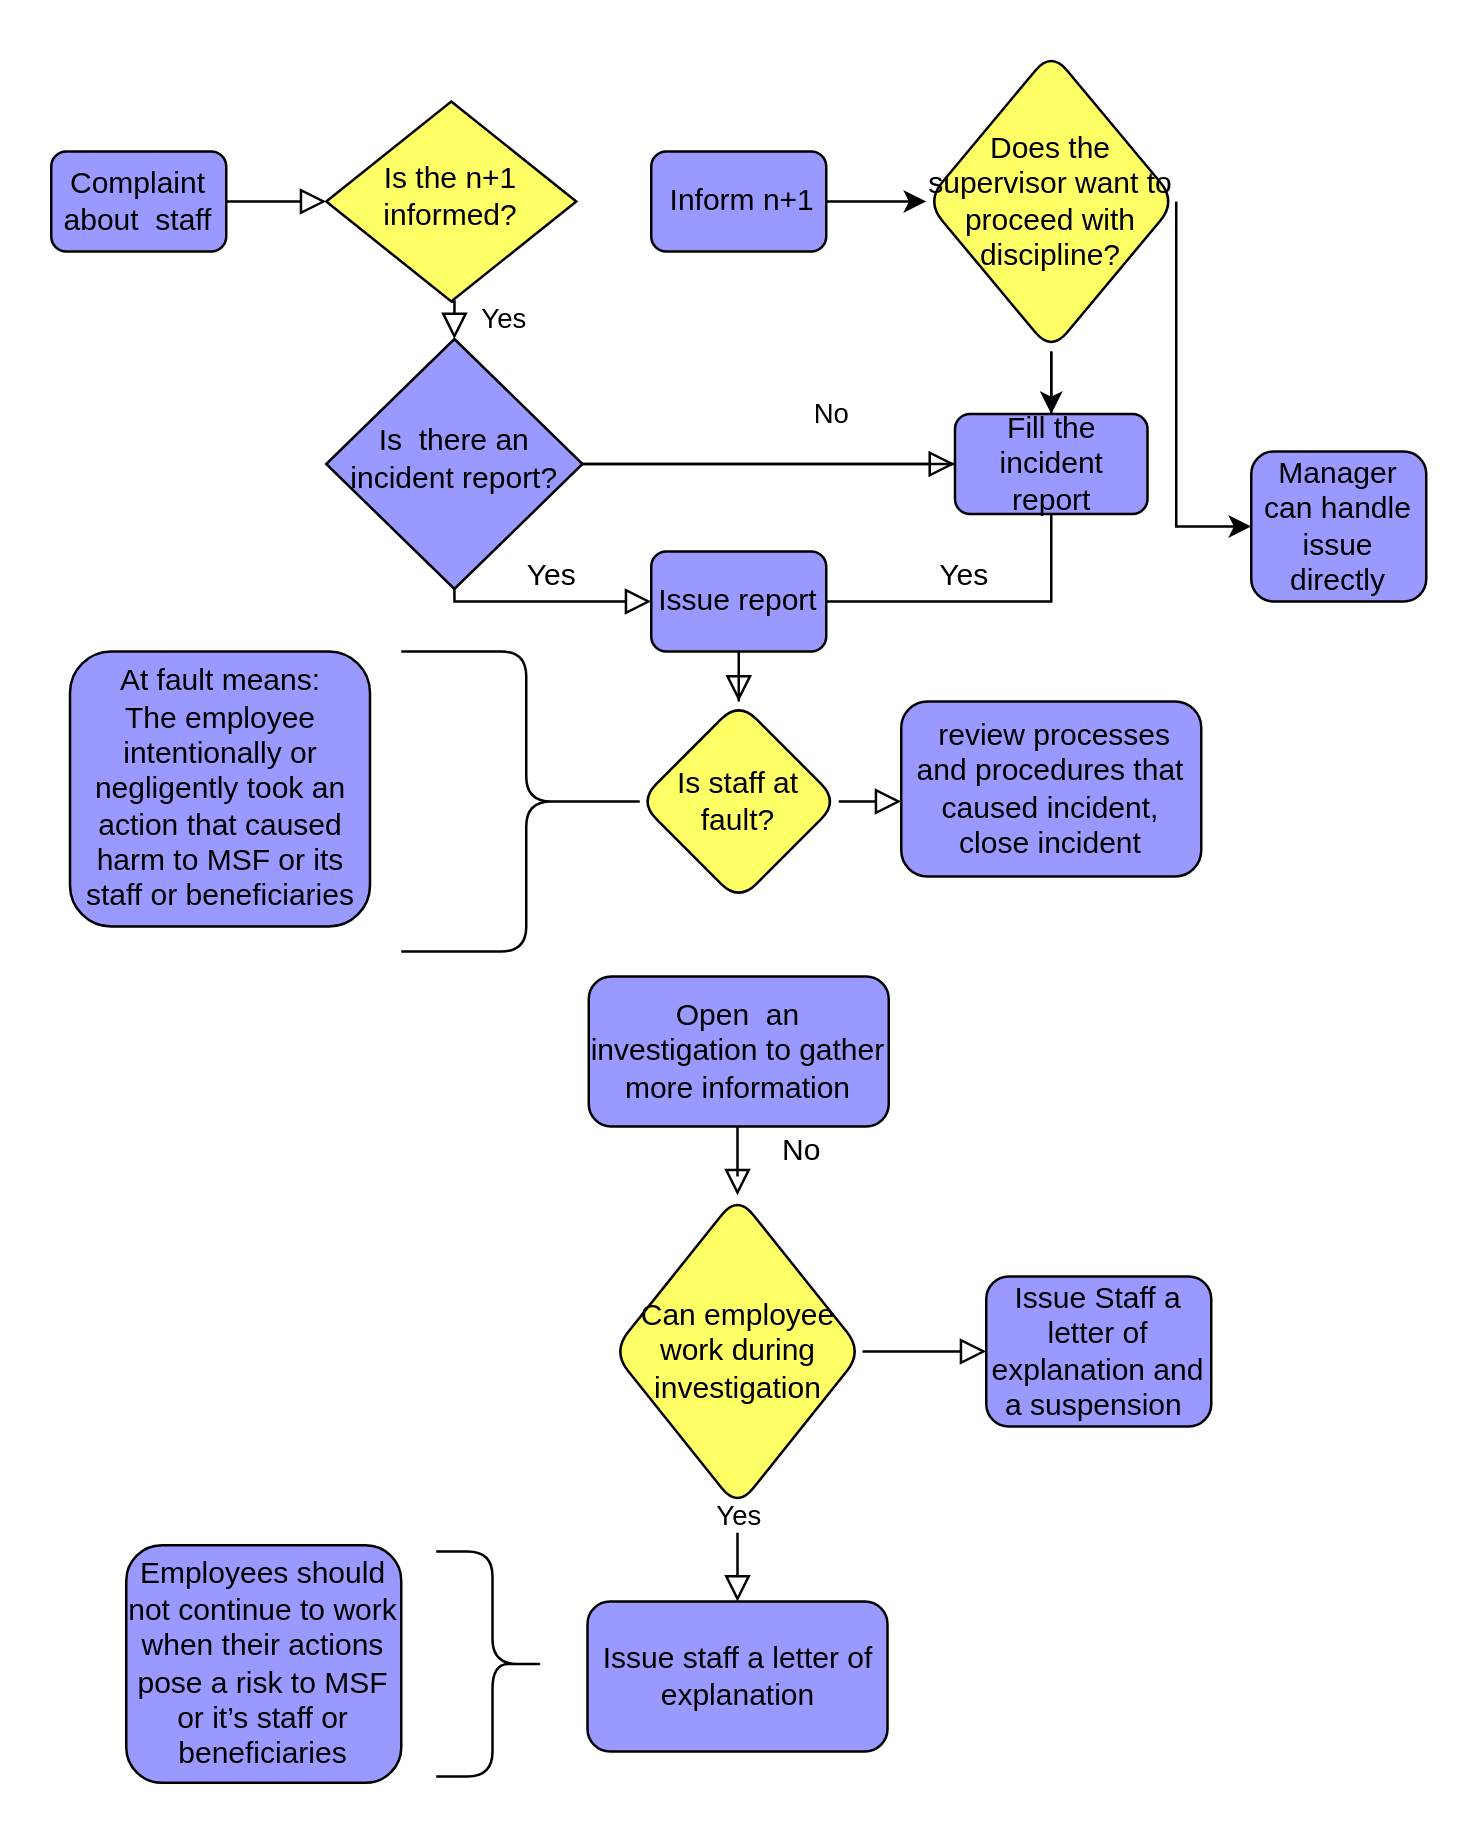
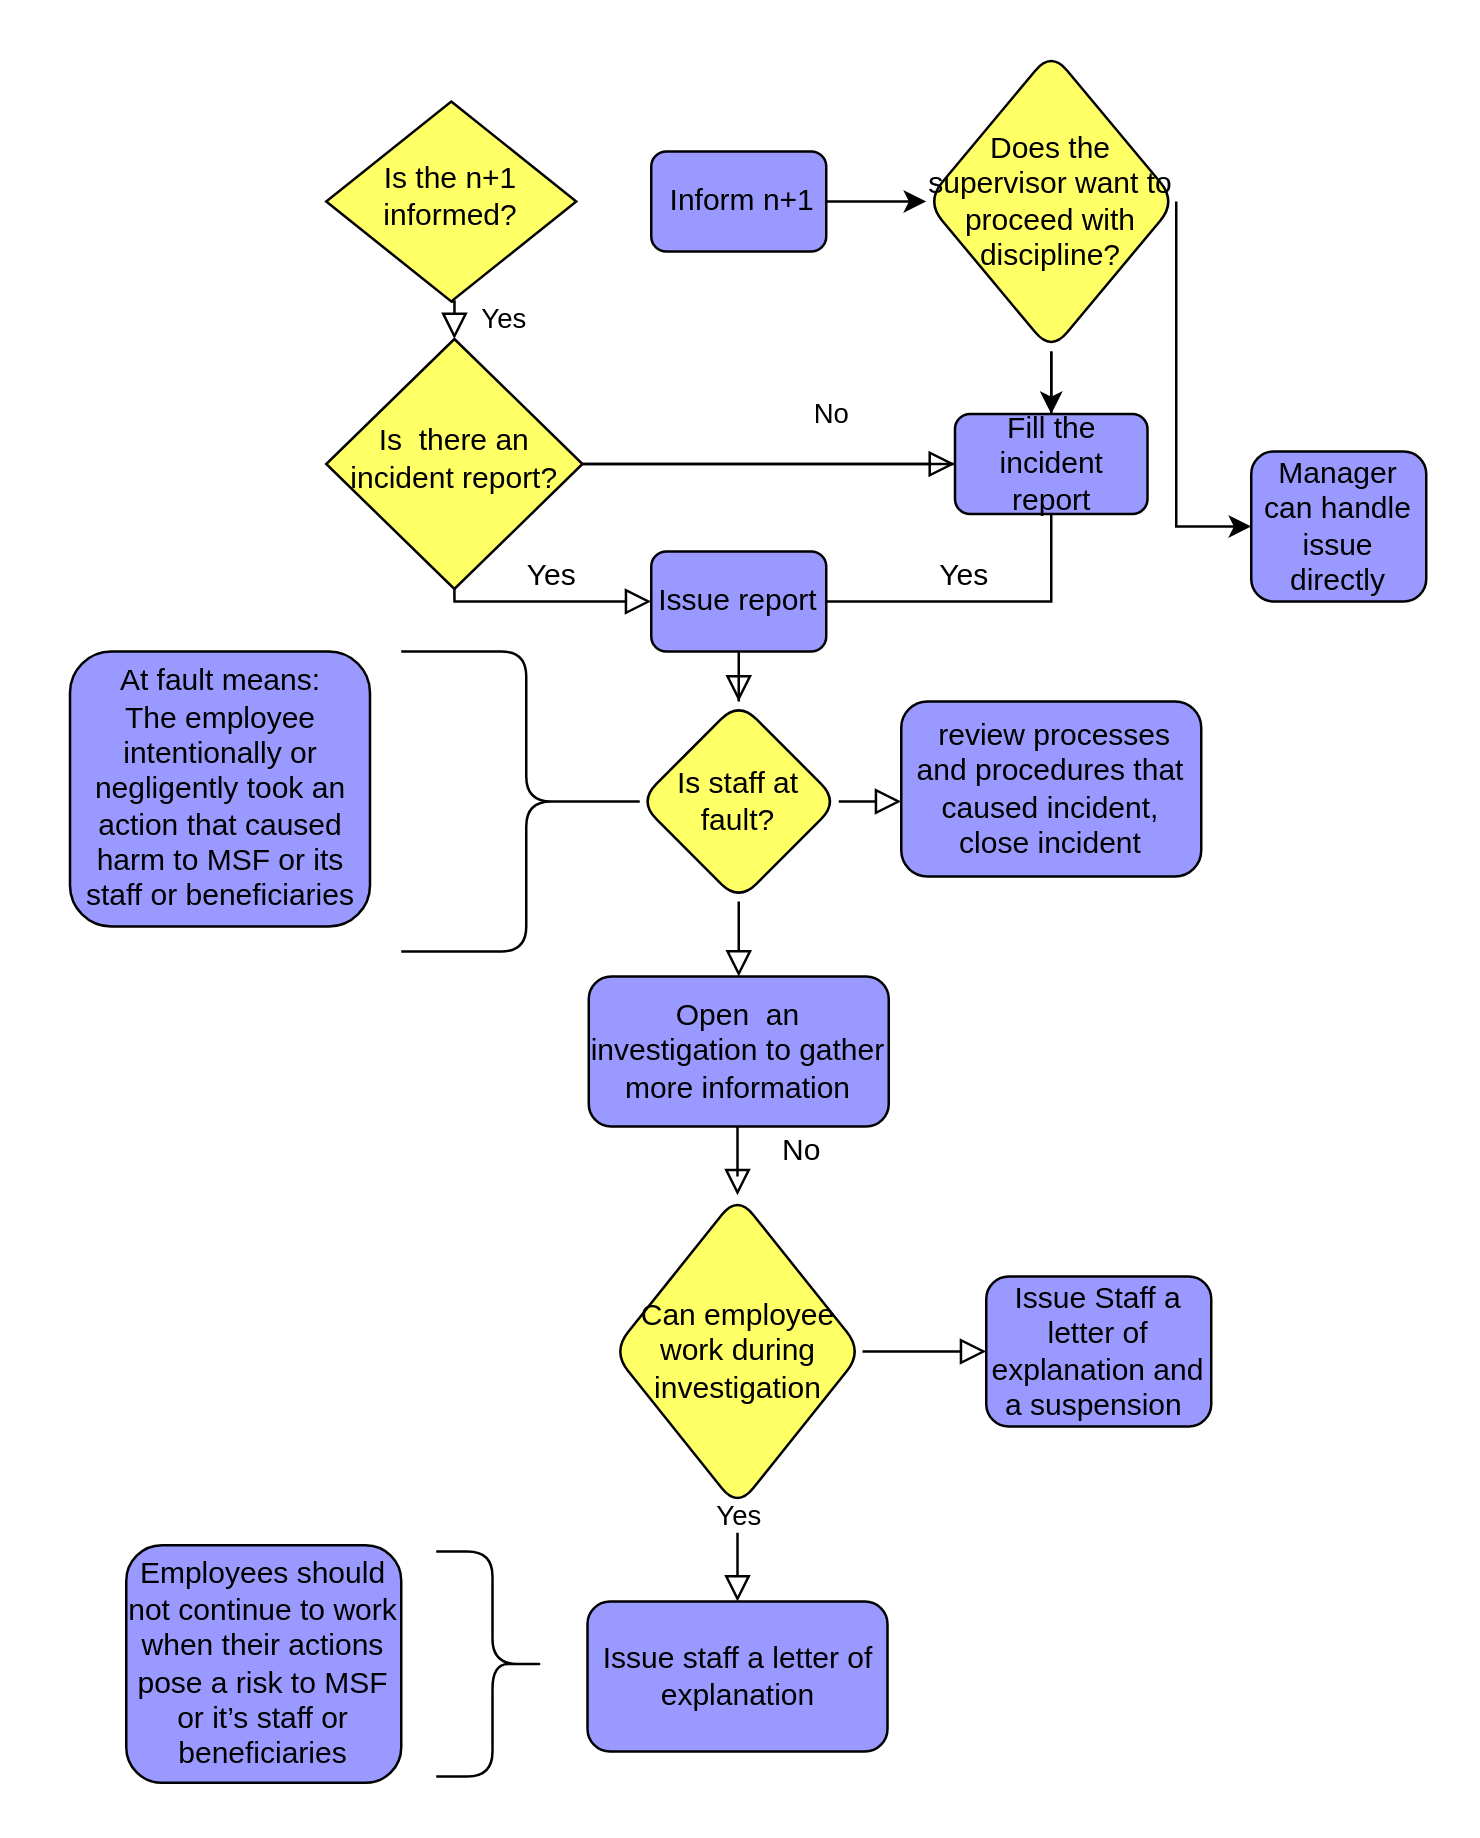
  <mxCell id="0" />
  <mxCell id="1" parent="0" />
- <mxCell id="2" value="" style="rounded=0;html=1;jettySize=auto;orthogonalLoop=1;fontSize=11;endArrow=block;endFill=0;endSize=8;strokeWidth=1;shadow=0;labelBackgroundColor=none;edgeStyle=orthogonalEdgeStyle;entryX=0;entryY=0.5;entryDx=0;entryDy=0;" parent="1" source="3" target="5" edge="1"><mxGeometry relative="1" as="geometry"><mxPoint x="95" y="230" as="targetPoint" /><Array as="points" /></mxGeometry></mxCell>
- <mxCell id="3" value="Complaint about &amp;nbsp;staff" style="rounded=1;whiteSpace=wrap;html=1;fontSize=12;glass=0;strokeWidth=1;shadow=0;fillColor=#9999FF;" parent="1" vertex="1"><mxGeometry x="20" y="60" width="70" height="40" as="geometry" /></mxCell>
  <mxCell id="4" value="Yes" style="rounded=0;html=1;jettySize=auto;orthogonalLoop=1;fontSize=11;endArrow=block;endFill=0;endSize=8;strokeWidth=1;shadow=0;labelBackgroundColor=none;edgeStyle=orthogonalEdgeStyle;exitX=0.5;exitY=1;exitDx=0;exitDy=0;entryX=0.5;entryY=0;entryDx=0;entryDy=0;" parent="1" source="5" target="9" edge="1"><mxGeometry y="20" relative="1" as="geometry"><mxPoint as="offset" /><mxPoint x="100" y="150" as="sourcePoint" /><mxPoint x="70" y="260" as="targetPoint" /><Array as="points" /></mxGeometry></mxCell>
  <mxCell id="5" value="Is the n+1 informed?" style="rhombus;whiteSpace=wrap;html=1;shadow=0;fontFamily=Helvetica;fontSize=12;align=center;strokeWidth=1;spacing=6;spacingTop=-4;fillColor=#FFFF66;" parent="1" vertex="1"><mxGeometry x="130" y="40" width="100" height="80" as="geometry" /></mxCell>
  <mxCell id="6" value="" style="edgeStyle=orthogonalEdgeStyle;rounded=0;orthogonalLoop=1;jettySize=auto;html=1;" edge="1" parent="1" source="7" target="14"><mxGeometry relative="1" as="geometry" /></mxCell>
  <mxCell id="7" value="&amp;nbsp;Inform n+1" style="rounded=1;whiteSpace=wrap;html=1;fontSize=12;glass=0;strokeWidth=1;shadow=0;fillColor=#9999FF;" parent="1" vertex="1"><mxGeometry x="260" y="60" width="70" height="40" as="geometry" /></mxCell>
  <mxCell id="8" value="No" style="rounded=0;html=1;jettySize=auto;orthogonalLoop=1;fontSize=11;endArrow=block;endFill=0;endSize=8;strokeWidth=1;shadow=0;labelBackgroundColor=none;edgeStyle=orthogonalEdgeStyle;" parent="1" source="9" target="36" edge="1"><mxGeometry x="0.333" y="20" relative="1" as="geometry"><mxPoint as="offset" /></mxGeometry></mxCell>
- <mxCell id="9" value="Is &amp;nbsp;there an incident report?" style="rhombus;whiteSpace=wrap;html=1;shadow=0;fontFamily=Helvetica;fontSize=12;align=center;strokeWidth=1;spacing=6;spacingTop=-4;fillColor=#9999ff;" parent="1" vertex="1"><mxGeometry x="130" y="135" width="102.5" height="100" as="geometry" /></mxCell>
+ <mxCell id="9" value="Is &amp;nbsp;there an incident report?" style="rhombus;whiteSpace=wrap;html=1;shadow=0;fontFamily=Helvetica;fontSize=12;align=center;strokeWidth=1;spacing=6;spacingTop=-4;fillColor=#FFFF66;" parent="1" vertex="1"><mxGeometry x="130" y="135" width="102.5" height="100" as="geometry" /></mxCell>
  <mxCell id="10" value="" style="edgeStyle=orthogonalEdgeStyle;rounded=0;orthogonalLoop=1;jettySize=auto;html=1;shadow=0;labelBackgroundColor=none;endArrow=block;endFill=0;endSize=8;strokeWidth=1;" edge="1" parent="1" source="11" target="21"><mxGeometry relative="1" as="geometry" /></mxCell>
  <mxCell id="11" value="Issue report" style="rounded=1;whiteSpace=wrap;html=1;fontSize=12;glass=0;strokeWidth=1;shadow=0;fillColor=#9999FF;" parent="1" vertex="1"><mxGeometry x="260" y="220" width="70" height="40" as="geometry" /></mxCell>
  <mxCell id="12" value="" style="edgeStyle=orthogonalEdgeStyle;rounded=0;orthogonalLoop=1;jettySize=auto;html=1;" edge="1" parent="1" source="14" target="36"><mxGeometry relative="1" as="geometry" /></mxCell>
  <mxCell id="13" value="" style="edgeStyle=orthogonalEdgeStyle;rounded=0;orthogonalLoop=1;jettySize=auto;html=1;startArrow=none;exitX=0.5;exitY=0;exitDx=0;exitDy=0;" edge="1" parent="1" source="14" target="17"><mxGeometry relative="1" as="geometry"><mxPoint x="480" y="150" as="sourcePoint" /><Array as="points"><mxPoint x="470" y="80" /><mxPoint x="470" y="80" /></Array></mxGeometry></mxCell>
  <mxCell id="14" value="Does the supervisor want to proceed with discipline?" style="rhombus;whiteSpace=wrap;html=1;rounded=1;shadow=0;strokeWidth=1;glass=0;rotation=0;direction=south;fillColor=#FFFF66;" vertex="1" parent="1"><mxGeometry x="370" width="100" height="120" as="geometry" y="20" /></mxCell>
  <mxCell id="15" value="" style="edgeStyle=orthogonalEdgeStyle;rounded=0;orthogonalLoop=1;jettySize=auto;html=1;shadow=0;labelBackgroundColor=none;endArrow=block;endFill=0;endSize=8;strokeWidth=1;startArrow=none;exitX=0.5;exitY=1;exitDx=0;exitDy=0;" edge="1" parent="1" source="9"><mxGeometry relative="1" as="geometry"><mxPoint x="180" y="310" as="sourcePoint" /><mxPoint x="260" y="240" as="targetPoint" /><Array as="points"><mxPoint x="181" y="240" /><mxPoint x="260" y="240" /></Array></mxGeometry></mxCell>
  <mxCell id="16" value="" style="edgeStyle=orthogonalEdgeStyle;rounded=0;html=1;jettySize=auto;orthogonalLoop=1;fontSize=11;endArrow=none;endFill=0;endSize=8;strokeWidth=1;shadow=0;labelBackgroundColor=none;" edge="1" parent="1" source="9" target="36"><mxGeometry y="10" relative="1" as="geometry"><mxPoint as="offset" /><mxPoint x="137.469" y="335.033" as="sourcePoint" /><mxPoint x="404.984" y="550" as="targetPoint" /></mxGeometry></mxCell>
  <mxCell id="17" value="Manager can handle issue directly" style="whiteSpace=wrap;html=1;rounded=1;shadow=0;strokeWidth=1;glass=0;fillColor=#9999FF;" vertex="1" parent="1"><mxGeometry x="500" y="180" width="70" height="60" as="geometry" /></mxCell>
  <mxCell id="18" value="No" style="text;html=1;align=center;verticalAlign=middle;resizable=0;points=[];autosize=1;strokeColor=none;fillColor=none;" vertex="1" parent="1"><mxGeometry x="405" y="160" width="30" height="20" as="geometry" /></mxCell>
  <mxCell id="19" value="" style="edgeStyle=orthogonalEdgeStyle;rounded=0;orthogonalLoop=1;jettySize=auto;html=1;shadow=0;labelBackgroundColor=none;endArrow=block;endFill=0;endSize=8;strokeWidth=1;" edge="1" parent="1" source="21" target="23"><mxGeometry relative="1" as="geometry"><Array as="points"><mxPoint x="360" y="320" /><mxPoint x="360" y="320" /></Array></mxGeometry></mxCell>
+ <mxCell id="20" value="" style="edgeStyle=orthogonalEdgeStyle;rounded=0;orthogonalLoop=1;jettySize=auto;html=1;shadow=0;labelBackgroundColor=none;endArrow=block;endFill=0;endSize=8;strokeWidth=1;entryX=0.5;entryY=0;entryDx=0;entryDy=0;" edge="1" parent="1" source="21" target="26"><mxGeometry relative="1" as="geometry"><mxPoint x="150" y="490" as="targetPoint" /></mxGeometry></mxCell>
  <mxCell id="21" value="Is staff at fault?" style="rhombus;whiteSpace=wrap;html=1;rounded=1;shadow=0;strokeWidth=1;glass=0;fillColor=#FFFF66;" vertex="1" parent="1"><mxGeometry x="255" y="280" width="80" height="80" as="geometry" /></mxCell>
  <mxCell id="22" value="At fault means:&lt;br&gt;The employee intentionally or negligently took an action that caused harm to MSF or its staff or beneficiaries" style="whiteSpace=wrap;html=1;rounded=1;shadow=0;strokeWidth=1;glass=0;fillColor=#9999FF;" vertex="1" parent="1"><mxGeometry x="27.5" y="260" width="120" height="110" as="geometry" /></mxCell>
  <mxCell id="23" value="&amp;nbsp;review processes and procedures that caused incident, close incident" style="whiteSpace=wrap;html=1;rounded=1;shadow=0;strokeWidth=1;glass=0;fillColor=#9999FF;" vertex="1" parent="1"><mxGeometry x="360" y="280" width="120" height="70" as="geometry" /></mxCell>
  <mxCell id="24" value="No" style="text;html=1;align=center;verticalAlign=middle;resizable=0;points=[];autosize=1;strokeColor=none;fillColor=none;" vertex="1" parent="1"><mxGeometry x="305" y="450" width="30" height="20" as="geometry" /></mxCell>
  <mxCell id="25" value="" style="edgeStyle=orthogonalEdgeStyle;rounded=0;orthogonalLoop=1;jettySize=auto;html=1;shadow=0;labelBackgroundColor=none;endArrow=block;endFill=0;endSize=8;strokeWidth=1;entryX=0.5;entryY=0;entryDx=0;entryDy=0;" edge="1" parent="1" source="26" target="30"><mxGeometry relative="1" as="geometry"><mxPoint x="170" y="530" as="targetPoint" /><Array as="points"><mxPoint x="295" y="470" /></Array></mxGeometry></mxCell>
  <mxCell id="26" value="Open &amp;nbsp;an investigation to gather more information" style="whiteSpace=wrap;html=1;rounded=1;shadow=0;strokeWidth=1;glass=0;fillColor=#9999FF;" vertex="1" parent="1"><mxGeometry x="235" y="390" width="120" height="60" as="geometry" /></mxCell>
  <mxCell id="27" value="" style="edgeStyle=orthogonalEdgeStyle;rounded=0;orthogonalLoop=1;jettySize=auto;html=1;shadow=0;labelBackgroundColor=none;endArrow=block;endFill=0;endSize=8;strokeWidth=1;" edge="1" parent="1" source="30" target="34"><mxGeometry relative="1" as="geometry" /></mxCell>
  <mxCell id="28" value="Yes" style="edgeLabel;html=1;align=center;verticalAlign=middle;resizable=0;points=[];" vertex="1" connectable="0" parent="27"><mxGeometry x="-0.836" relative="1" as="geometry"><mxPoint as="offset" /></mxGeometry></mxCell>
  <mxCell id="29" value="" style="edgeStyle=orthogonalEdgeStyle;rounded=0;orthogonalLoop=1;jettySize=auto;html=1;shadow=0;labelBackgroundColor=none;endArrow=block;endFill=0;endSize=8;strokeWidth=1;" edge="1" parent="1" source="30" target="35"><mxGeometry relative="1" as="geometry" /></mxCell>
  <mxCell id="30" value="Can employee work during investigation" style="rhombus;whiteSpace=wrap;html=1;rounded=1;shadow=0;strokeWidth=1;glass=0;fillColor=#FFFF66;" vertex="1" parent="1"><mxGeometry x="244.5" y="477.5" width="100" height="125" as="geometry" /></mxCell>
  <mxCell id="31" value="" style="shape=curlyBracket;whiteSpace=wrap;html=1;rounded=1;flipH=1;size=0.5;" vertex="1" parent="1"><mxGeometry x="160" y="260" width="100" height="120" as="geometry" /></mxCell>
  <mxCell id="32" value="" style="shape=curlyBracket;whiteSpace=wrap;html=1;rounded=1;flipH=1;size=0.5;" vertex="1" parent="1"><mxGeometry x="174" y="620" width="45" height="90" as="geometry" /></mxCell>
  <mxCell id="33" value="Employees should not continue to work when their actions pose a risk to MSF or it’s staff or beneficiaries" style="whiteSpace=wrap;html=1;rounded=1;shadow=0;strokeWidth=1;glass=0;fillColor=#9999FF;" vertex="1" parent="1"><mxGeometry x="50" y="617.5" width="110" height="95" as="geometry" /></mxCell>
  <mxCell id="34" value="Issue staff a letter of explanation" style="whiteSpace=wrap;html=1;rounded=1;shadow=0;strokeWidth=1;glass=0;fillColor=#9999FF;" vertex="1" parent="1"><mxGeometry x="234.5" y="640" width="120" height="60" as="geometry" /></mxCell>
  <mxCell id="35" value="Issue Staff a letter of explanation and a suspension&amp;nbsp;" style="whiteSpace=wrap;html=1;rounded=1;shadow=0;strokeWidth=1;glass=0;fillColor=#9999FF;" vertex="1" parent="1"><mxGeometry x="394" y="510" width="90" height="60" as="geometry" /></mxCell>
  <mxCell id="36" value="Fill the incident report" style="rounded=1;whiteSpace=wrap;html=1;fontSize=12;glass=0;strokeWidth=1;shadow=0;fillColor=#9999FF;" parent="1" vertex="1"><mxGeometry x="381.5" y="165" width="77" height="40" as="geometry" /></mxCell>
  <mxCell id="37" value="" style="edgeStyle=orthogonalEdgeStyle;rounded=0;orthogonalLoop=1;jettySize=auto;html=1;endArrow=none;" edge="1" parent="1" source="14" target="36"><mxGeometry relative="1" as="geometry"><mxPoint x="430" y="128" as="sourcePoint" /><mxPoint x="500" y="80" as="targetPoint" /><Array as="points"><mxPoint x="430" y="180" /></Array></mxGeometry></mxCell>
  <mxCell id="38" value="Yes" style="text;html=1;align=center;verticalAlign=middle;resizable=0;points=[];autosize=1;strokeColor=none;fillColor=none;" vertex="1" parent="1"><mxGeometry x="200" y="220" width="40" height="20" as="geometry" /></mxCell>
  <mxCell id="39" value="Yes" style="text;html=1;align=center;verticalAlign=middle;resizable=0;points=[];autosize=1;strokeColor=none;fillColor=none;" vertex="1" parent="1"><mxGeometry x="365" y="220" width="40" height="20" as="geometry" /></mxCell>
  <mxCell id="40" value="" style="edgeStyle=orthogonalEdgeStyle;rounded=0;html=1;jettySize=auto;orthogonalLoop=1;fontSize=11;endArrow=none;endFill=0;endSize=8;strokeWidth=1;shadow=0;labelBackgroundColor=none;startArrow=none;entryX=1;entryY=0.5;entryDx=0;entryDy=0;" edge="1" parent="1" source="36" target="11"><mxGeometry x="0.172" y="-70" relative="1" as="geometry"><mxPoint x="-70" y="70" as="offset" /><mxPoint x="420" y="205" as="sourcePoint" /><mxPoint x="385" y="280" as="targetPoint" /><Array as="points"><mxPoint x="420" y="240" /></Array></mxGeometry></mxCell>
